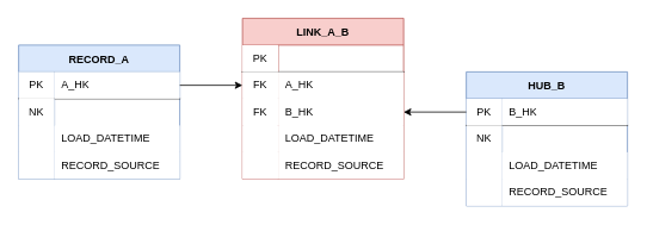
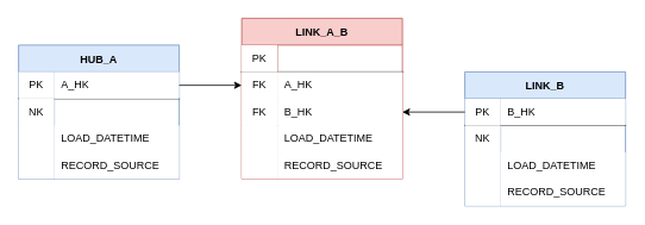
  <mxCell id="0" />
  <mxCell id="1" parent="0" />
- <mxCell id="2" value="RECORD_A" style="shape=table;startSize=30;container=1;collapsible=0;childLayout=tableLayout;fixedRows=1;rowLines=0;fontStyle=1;align=center;pointerEvents=1;fillColor=#dae8fc;strokeColor=#6c8ebf;swimlaneFillColor=none;" parent="1" vertex="1"><mxGeometry x="20" y="50" width="180" height="150" as="geometry" /></mxCell>
+ <mxCell id="2" value="HUB_A" style="shape=table;startSize=30;container=1;collapsible=0;childLayout=tableLayout;fixedRows=1;rowLines=0;fontStyle=1;align=center;pointerEvents=1;fillColor=#dae8fc;strokeColor=#6c8ebf;swimlaneFillColor=none;" parent="1" vertex="1"><mxGeometry x="20" y="50" width="180" height="150" as="geometry" /></mxCell>
  <mxCell id="3" value="" style="shape=partialRectangle;html=1;whiteSpace=wrap;collapsible=0;dropTarget=0;pointerEvents=1;fillColor=none;top=0;left=0;bottom=1;right=0;points=[[0,0.5],[1,0.5]];portConstraint=eastwest;" parent="2" vertex="1"><mxGeometry y="30" width="180" height="30" as="geometry" /></mxCell>
  <mxCell id="4" value="PK" style="shape=partialRectangle;html=1;whiteSpace=wrap;connectable=0;fillColor=default;top=0;left=0;bottom=0;right=0;overflow=hidden;pointerEvents=1;" parent="3" vertex="1"><mxGeometry width="40" height="30" as="geometry"><mxRectangle width="40" height="30" as="alternateBounds" /></mxGeometry></mxCell>
  <mxCell id="5" value="A_HK" style="shape=partialRectangle;html=1;whiteSpace=wrap;connectable=0;fillColor=default;top=0;left=0;bottom=0;right=0;align=left;spacingLeft=6;overflow=hidden;pointerEvents=1;" parent="3" vertex="1"><mxGeometry x="40" width="140" height="30" as="geometry"><mxRectangle width="140" height="30" as="alternateBounds" /></mxGeometry></mxCell>
  <mxCell id="6" value="" style="shape=partialRectangle;html=1;whiteSpace=wrap;collapsible=0;dropTarget=0;pointerEvents=1;fillColor=none;top=0;left=0;bottom=0;right=0;points=[[0,0.5],[1,0.5]];portConstraint=eastwest;" parent="2" vertex="1"><mxGeometry y="60" width="180" height="30" as="geometry" /></mxCell>
  <mxCell id="7" value="NK" style="shape=partialRectangle;html=1;whiteSpace=wrap;connectable=0;fillColor=default;top=0;left=0;bottom=0;right=0;overflow=hidden;pointerEvents=1;" parent="6" vertex="1"><mxGeometry width="40" height="30" as="geometry"><mxRectangle width="40" height="30" as="alternateBounds" /></mxGeometry></mxCell>
  <mxCell id="8" value="" style="shape=partialRectangle;html=1;whiteSpace=wrap;collapsible=0;dropTarget=0;pointerEvents=1;fillColor=none;top=0;left=0;bottom=0;right=0;points=[[0,0.5],[1,0.5]];portConstraint=eastwest;" parent="2" vertex="1"><mxGeometry y="90" width="180" height="30" as="geometry" /></mxCell>
  <mxCell id="9" value="" style="shape=partialRectangle;html=1;whiteSpace=wrap;connectable=0;fillColor=default;top=0;left=0;bottom=0;right=0;overflow=hidden;pointerEvents=1;" parent="8" vertex="1"><mxGeometry width="40" height="30" as="geometry"><mxRectangle width="40" height="30" as="alternateBounds" /></mxGeometry></mxCell>
  <mxCell id="10" value="LOAD_DATETIME" style="shape=partialRectangle;html=1;whiteSpace=wrap;connectable=0;fillColor=default;top=0;left=0;bottom=0;right=0;align=left;spacingLeft=6;overflow=hidden;pointerEvents=1;" parent="8" vertex="1"><mxGeometry x="40" width="140" height="30" as="geometry"><mxRectangle width="140" height="30" as="alternateBounds" /></mxGeometry></mxCell>
  <mxCell id="11" style="shape=partialRectangle;html=1;whiteSpace=wrap;collapsible=0;dropTarget=0;pointerEvents=1;fillColor=none;top=0;left=0;bottom=0;right=0;points=[[0,0.5],[1,0.5]];portConstraint=eastwest;" parent="2" vertex="1"><mxGeometry y="120" width="180" height="30" as="geometry" /></mxCell>
  <mxCell id="12" style="shape=partialRectangle;html=1;whiteSpace=wrap;connectable=0;fillColor=default;top=0;left=0;bottom=0;right=0;overflow=hidden;pointerEvents=1;" parent="11" vertex="1"><mxGeometry width="40" height="30" as="geometry"><mxRectangle width="40" height="30" as="alternateBounds" /></mxGeometry></mxCell>
  <mxCell id="13" value="RECORD_SOURCE" style="shape=partialRectangle;html=1;whiteSpace=wrap;connectable=0;fillColor=default;top=0;left=0;bottom=0;right=0;align=left;spacingLeft=6;overflow=hidden;pointerEvents=1;" parent="11" vertex="1"><mxGeometry x="40" width="140" height="30" as="geometry"><mxRectangle width="140" height="30" as="alternateBounds" /></mxGeometry></mxCell>
  <mxCell id="14" value="LINK_A_B" style="shape=table;startSize=30;container=1;collapsible=0;childLayout=tableLayout;fixedRows=1;rowLines=0;fontStyle=1;align=center;pointerEvents=1;fillColor=#f8cecc;strokeColor=#b85450;swimlaneFillColor=none;" parent="1" vertex="1"><mxGeometry x="270" y="20" width="180" height="180" as="geometry" /></mxCell>
  <mxCell id="15" value="" style="shape=partialRectangle;html=1;whiteSpace=wrap;collapsible=0;dropTarget=0;pointerEvents=1;fillColor=none;top=0;left=0;bottom=1;right=0;points=[[0,0.5],[1,0.5]];portConstraint=eastwest;" parent="14" vertex="1"><mxGeometry y="30" width="180" height="30" as="geometry" /></mxCell>
  <mxCell id="16" value="PK" style="shape=partialRectangle;html=1;whiteSpace=wrap;connectable=0;fillColor=default;top=0;left=0;bottom=0;right=0;overflow=hidden;pointerEvents=1;" parent="15" vertex="1"><mxGeometry width="40" height="30" as="geometry"><mxRectangle width="40" height="30" as="alternateBounds" /></mxGeometry></mxCell>
  <mxCell id="17" value="" style="shape=partialRectangle;html=1;whiteSpace=wrap;collapsible=0;dropTarget=0;pointerEvents=1;fillColor=none;top=0;left=0;bottom=0;right=0;points=[[0,0.5],[1,0.5]];portConstraint=eastwest;" parent="14" vertex="1"><mxGeometry y="60" width="180" height="30" as="geometry" /></mxCell>
  <mxCell id="18" value="FK" style="shape=partialRectangle;html=1;whiteSpace=wrap;connectable=0;fillColor=default;top=0;left=0;bottom=0;right=0;overflow=hidden;pointerEvents=1;" parent="17" vertex="1"><mxGeometry width="40" height="30" as="geometry"><mxRectangle width="40" height="30" as="alternateBounds" /></mxGeometry></mxCell>
  <mxCell id="19" value="A_HK" style="shape=partialRectangle;html=1;whiteSpace=wrap;connectable=0;fillColor=default;top=0;left=0;bottom=0;right=0;align=left;spacingLeft=6;overflow=hidden;pointerEvents=1;" parent="17" vertex="1"><mxGeometry x="40" width="140" height="30" as="geometry"><mxRectangle width="140" height="30" as="alternateBounds" /></mxGeometry></mxCell>
  <mxCell id="20" value="" style="shape=partialRectangle;html=1;whiteSpace=wrap;collapsible=0;dropTarget=0;pointerEvents=1;fillColor=none;top=0;left=0;bottom=0;right=0;points=[[0,0.5],[1,0.5]];portConstraint=eastwest;" parent="14" vertex="1"><mxGeometry y="90" width="180" height="30" as="geometry" /></mxCell>
  <mxCell id="21" value="FK" style="shape=partialRectangle;html=1;whiteSpace=wrap;connectable=0;fillColor=default;top=0;left=0;bottom=0;right=0;overflow=hidden;pointerEvents=1;" parent="20" vertex="1"><mxGeometry width="40" height="30" as="geometry"><mxRectangle width="40" height="30" as="alternateBounds" /></mxGeometry></mxCell>
  <mxCell id="22" value="B_HK" style="shape=partialRectangle;html=1;whiteSpace=wrap;connectable=0;fillColor=default;top=0;left=0;bottom=0;right=0;align=left;spacingLeft=6;overflow=hidden;pointerEvents=1;" parent="20" vertex="1"><mxGeometry x="40" width="140" height="30" as="geometry"><mxRectangle width="140" height="30" as="alternateBounds" /></mxGeometry></mxCell>
  <mxCell id="23" style="shape=partialRectangle;html=1;whiteSpace=wrap;collapsible=0;dropTarget=0;pointerEvents=1;fillColor=none;top=0;left=0;bottom=0;right=0;points=[[0,0.5],[1,0.5]];portConstraint=eastwest;" parent="14" vertex="1"><mxGeometry y="120" width="180" height="30" as="geometry" /></mxCell>
  <mxCell id="24" style="shape=partialRectangle;html=1;whiteSpace=wrap;connectable=0;fillColor=default;top=0;left=0;bottom=0;right=0;overflow=hidden;pointerEvents=1;" parent="23" vertex="1"><mxGeometry width="40" height="30" as="geometry"><mxRectangle width="40" height="30" as="alternateBounds" /></mxGeometry></mxCell>
  <mxCell id="25" value="LOAD_DATETIME" style="shape=partialRectangle;html=1;whiteSpace=wrap;connectable=0;fillColor=default;top=0;left=0;bottom=0;right=0;align=left;spacingLeft=6;overflow=hidden;pointerEvents=1;" parent="23" vertex="1"><mxGeometry x="40" width="140" height="30" as="geometry"><mxRectangle width="140" height="30" as="alternateBounds" /></mxGeometry></mxCell>
  <mxCell id="26" style="shape=partialRectangle;html=1;whiteSpace=wrap;collapsible=0;dropTarget=0;pointerEvents=1;fillColor=none;top=0;left=0;bottom=0;right=0;points=[[0,0.5],[1,0.5]];portConstraint=eastwest;" parent="14" vertex="1"><mxGeometry y="150" width="180" height="30" as="geometry" /></mxCell>
  <mxCell id="27" style="shape=partialRectangle;html=1;whiteSpace=wrap;connectable=0;fillColor=default;top=0;left=0;bottom=0;right=0;overflow=hidden;pointerEvents=1;" parent="26" vertex="1"><mxGeometry width="40" height="30" as="geometry"><mxRectangle width="40" height="30" as="alternateBounds" /></mxGeometry></mxCell>
  <mxCell id="28" value="RECORD_SOURCE" style="shape=partialRectangle;html=1;whiteSpace=wrap;connectable=0;fillColor=default;top=0;left=0;bottom=0;right=0;align=left;spacingLeft=6;overflow=hidden;pointerEvents=1;" parent="26" vertex="1"><mxGeometry x="40" width="140" height="30" as="geometry"><mxRectangle width="140" height="30" as="alternateBounds" /></mxGeometry></mxCell>
  <mxCell id="29" style="edgeStyle=orthogonalEdgeStyle;rounded=0;orthogonalLoop=1;jettySize=auto;html=1;exitX=1;exitY=0.5;exitDx=0;exitDy=0;entryX=0;entryY=0.5;entryDx=0;entryDy=0;labelBackgroundColor=default;" parent="1" source="3" target="17" edge="1"><mxGeometry relative="1" as="geometry" /></mxCell>
- <mxCell id="30" value="HUB_B" style="shape=table;startSize=30;container=1;collapsible=0;childLayout=tableLayout;fixedRows=1;rowLines=0;fontStyle=1;align=center;pointerEvents=1;fillColor=#dae8fc;strokeColor=#6c8ebf;swimlaneFillColor=none;" parent="1" vertex="1"><mxGeometry x="520" y="80" width="180" height="150" as="geometry" /></mxCell>
+ <mxCell id="30" value="LINK_B" style="shape=table;startSize=30;container=1;collapsible=0;childLayout=tableLayout;fixedRows=1;rowLines=0;fontStyle=1;align=center;pointerEvents=1;fillColor=#dae8fc;strokeColor=#6c8ebf;swimlaneFillColor=none;" parent="1" vertex="1"><mxGeometry x="520" y="80" width="180" height="150" as="geometry" /></mxCell>
  <mxCell id="31" value="" style="shape=partialRectangle;html=1;whiteSpace=wrap;collapsible=0;dropTarget=0;pointerEvents=1;fillColor=none;top=0;left=0;bottom=1;right=0;points=[[0,0.5],[1,0.5]];portConstraint=eastwest;" parent="30" vertex="1"><mxGeometry y="30" width="180" height="30" as="geometry" /></mxCell>
  <mxCell id="32" value="PK" style="shape=partialRectangle;html=1;whiteSpace=wrap;connectable=0;fillColor=default;top=0;left=0;bottom=0;right=0;overflow=hidden;pointerEvents=1;" parent="31" vertex="1"><mxGeometry width="40" height="30" as="geometry"><mxRectangle width="40" height="30" as="alternateBounds" /></mxGeometry></mxCell>
  <mxCell id="33" value="B_HK" style="shape=partialRectangle;html=1;whiteSpace=wrap;connectable=0;fillColor=default;top=0;left=0;bottom=0;right=0;align=left;spacingLeft=6;overflow=hidden;pointerEvents=1;" parent="31" vertex="1"><mxGeometry x="40" width="140" height="30" as="geometry"><mxRectangle width="140" height="30" as="alternateBounds" /></mxGeometry></mxCell>
  <mxCell id="34" value="" style="shape=partialRectangle;html=1;whiteSpace=wrap;collapsible=0;dropTarget=0;pointerEvents=1;fillColor=none;top=0;left=0;bottom=0;right=0;points=[[0,0.5],[1,0.5]];portConstraint=eastwest;" parent="30" vertex="1"><mxGeometry y="60" width="180" height="30" as="geometry" /></mxCell>
  <mxCell id="35" value="NK" style="shape=partialRectangle;html=1;whiteSpace=wrap;connectable=0;fillColor=default;top=0;left=0;bottom=0;right=0;overflow=hidden;pointerEvents=1;" parent="34" vertex="1"><mxGeometry width="40" height="30" as="geometry"><mxRectangle width="40" height="30" as="alternateBounds" /></mxGeometry></mxCell>
  <mxCell id="36" value="" style="shape=partialRectangle;html=1;whiteSpace=wrap;collapsible=0;dropTarget=0;pointerEvents=1;fillColor=none;top=0;left=0;bottom=0;right=0;points=[[0,0.5],[1,0.5]];portConstraint=eastwest;" parent="30" vertex="1"><mxGeometry y="90" width="180" height="30" as="geometry" /></mxCell>
  <mxCell id="37" value="" style="shape=partialRectangle;html=1;whiteSpace=wrap;connectable=0;fillColor=default;top=0;left=0;bottom=0;right=0;overflow=hidden;pointerEvents=1;" parent="36" vertex="1"><mxGeometry width="40" height="30" as="geometry"><mxRectangle width="40" height="30" as="alternateBounds" /></mxGeometry></mxCell>
  <mxCell id="38" value="LOAD_DATETIME" style="shape=partialRectangle;html=1;whiteSpace=wrap;connectable=0;fillColor=default;top=0;left=0;bottom=0;right=0;align=left;spacingLeft=6;overflow=hidden;pointerEvents=1;" parent="36" vertex="1"><mxGeometry x="40" width="140" height="30" as="geometry"><mxRectangle width="140" height="30" as="alternateBounds" /></mxGeometry></mxCell>
  <mxCell id="39" style="shape=partialRectangle;html=1;whiteSpace=wrap;collapsible=0;dropTarget=0;pointerEvents=1;fillColor=none;top=0;left=0;bottom=0;right=0;points=[[0,0.5],[1,0.5]];portConstraint=eastwest;" parent="30" vertex="1"><mxGeometry y="120" width="180" height="30" as="geometry" /></mxCell>
  <mxCell id="40" style="shape=partialRectangle;html=1;whiteSpace=wrap;connectable=0;fillColor=default;top=0;left=0;bottom=0;right=0;overflow=hidden;pointerEvents=1;" parent="39" vertex="1"><mxGeometry width="40" height="30" as="geometry"><mxRectangle width="40" height="30" as="alternateBounds" /></mxGeometry></mxCell>
  <mxCell id="41" value="RECORD_SOURCE" style="shape=partialRectangle;html=1;whiteSpace=wrap;connectable=0;fillColor=default;top=0;left=0;bottom=0;right=0;align=left;spacingLeft=6;overflow=hidden;pointerEvents=1;" parent="39" vertex="1"><mxGeometry x="40" width="140" height="30" as="geometry"><mxRectangle width="140" height="30" as="alternateBounds" /></mxGeometry></mxCell>
  <mxCell id="42" style="edgeStyle=orthogonalEdgeStyle;rounded=0;orthogonalLoop=1;jettySize=auto;html=1;exitX=0;exitY=0.5;exitDx=0;exitDy=0;entryX=1;entryY=0.5;entryDx=0;entryDy=0;" parent="1" source="31" target="20" edge="1"><mxGeometry relative="1" as="geometry" /></mxCell>
